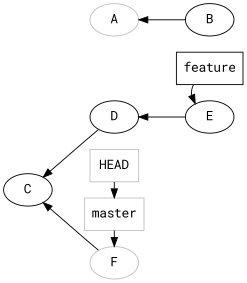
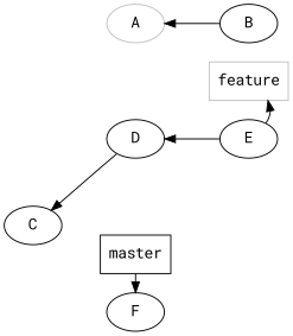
  digraph {
    fontname="Roboto Mono"
    rankdir=RL
    node [fontname="Roboto Mono"]
    edge [fontname="Roboto Mono"]
    E
-   feature [color=black rank=3 shape=box]
-   F [color=grey]
-   master [color=grey rank=3 shape=box]
-   HEAD [color=grey rank=3 shape=box]
+   feature [color=grey rank=3 shape=box]
+   F
+   master [color=black rank=3 shape=box]
    D
    C
    A [color=grey]
    B
    subgraph sub_1 {
      rank=same
      E
      feature
    }
    subgraph sub_2 {
      rank=same
      F
      master
-     HEAD
    }
    E -> D
-   feature -> E
-   F -> C
+   E -> feature
    master -> F
-   HEAD -> master
    D -> C
    B -> A
  }
